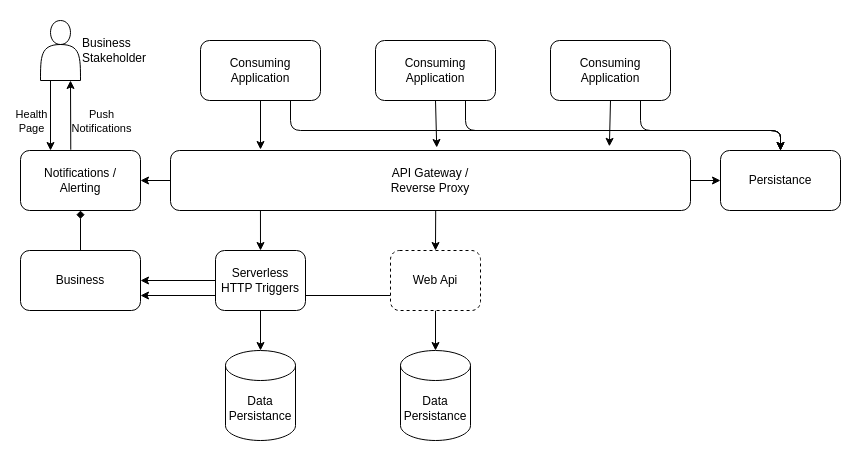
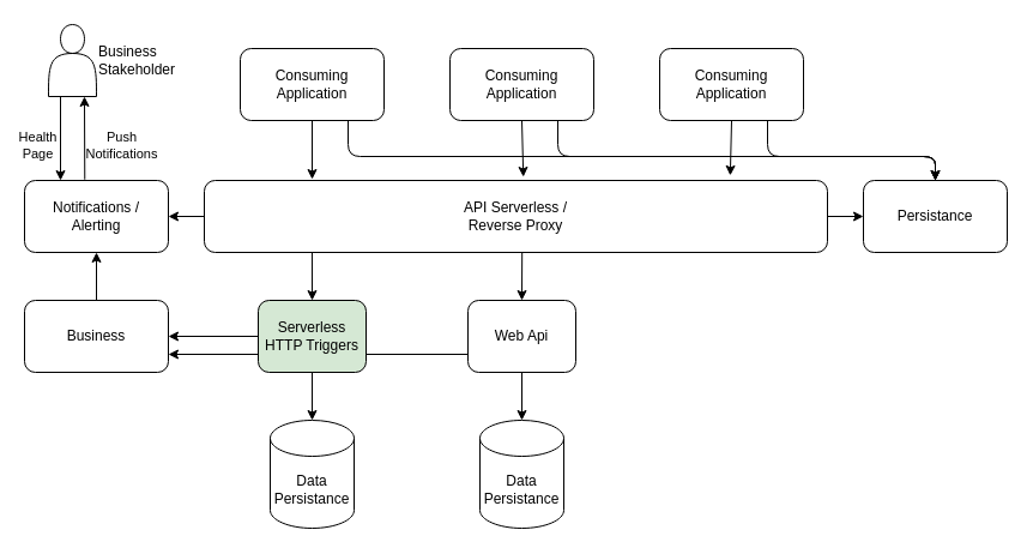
  <mxCell id="0" />
  <mxCell id="1" parent="0" />
  <mxCell id="2" style="edgeStyle=none;rounded=1;jumpStyle=none;html=1;exitX=0;exitY=0.75;exitDx=0;exitDy=0;entryX=1;entryY=0.75;entryDx=0;entryDy=0;" edge="1" parent="1" source="8" target="31"><mxGeometry relative="1" as="geometry" /></mxCell>
  <mxCell id="3" value="Data&lt;br&gt;Persistance" style="shape=cylinder3;whiteSpace=wrap;html=1;boundedLbl=1;backgroundOutline=1;size=15;" vertex="1" parent="1"><mxGeometry x="400" y="350" width="70" height="90" as="geometry" /></mxCell>
  <mxCell id="4" style="edgeStyle=none;rounded=1;jumpStyle=none;html=1;exitX=0;exitY=0.5;exitDx=0;exitDy=0;" edge="1" parent="1" source="6" target="15"><mxGeometry relative="1" as="geometry" /></mxCell>
  <mxCell id="5" style="edgeStyle=none;rounded=1;jumpStyle=none;html=1;exitX=1;exitY=0.5;exitDx=0;exitDy=0;entryX=0;entryY=0.5;entryDx=0;entryDy=0;" edge="1" parent="1" source="6" target="32"><mxGeometry relative="1" as="geometry" /></mxCell>
- <mxCell id="6" value="API Gateway /&lt;br&gt;Reverse Proxy" style="rounded=1;whiteSpace=wrap;html=1;" vertex="1" parent="1"><mxGeometry x="170" y="150" width="520" height="60" as="geometry" /></mxCell>
+ <mxCell id="6" value="API Serverless /&lt;br&gt;Reverse Proxy" style="rounded=1;whiteSpace=wrap;html=1;" vertex="1" parent="1"><mxGeometry x="170" y="150" width="520" height="60" as="geometry" /></mxCell>
  <mxCell id="7" style="edgeStyle=none;jumpStyle=none;html=1;exitX=0.5;exitY=1;exitDx=0;exitDy=0;entryX=0.5;entryY=0;entryDx=0;entryDy=0;entryPerimeter=0;" edge="1" parent="1" source="8" target="3"><mxGeometry relative="1" as="geometry" /></mxCell>
- <mxCell id="8" value="Web Api" style="rounded=1;whiteSpace=wrap;html=1;dashed=1;" vertex="1" parent="1"><mxGeometry x="390" y="250" width="90" height="60" as="geometry" /></mxCell>
+ <mxCell id="8" value="Web Api" style="rounded=1;whiteSpace=wrap;html=1;" vertex="1" parent="1"><mxGeometry x="390" y="250" width="90" height="60" as="geometry" /></mxCell>
  <mxCell id="9" style="edgeStyle=none;rounded=1;jumpStyle=none;html=1;exitX=0.5;exitY=1;exitDx=0;exitDy=0;" edge="1" parent="1" source="11"><mxGeometry relative="1" as="geometry"><mxPoint x="260" y="149" as="targetPoint" /></mxGeometry></mxCell>
  <mxCell id="10" style="edgeStyle=none;rounded=1;jumpStyle=none;html=1;exitX=0.75;exitY=1;exitDx=0;exitDy=0;" edge="1" parent="1" source="11"><mxGeometry relative="1" as="geometry"><mxPoint x="780" y="150" as="targetPoint" /><Array as="points"><mxPoint x="290" y="130" /><mxPoint x="780" y="130" /></Array></mxGeometry></mxCell>
  <mxCell id="11" value="Consuming&lt;br&gt;Application" style="rounded=1;whiteSpace=wrap;html=1;" vertex="1" parent="1"><mxGeometry x="200" y="40" width="120" height="60" as="geometry" /></mxCell>
  <mxCell id="12" style="edgeStyle=none;jumpStyle=none;html=1;entryX=0.5;entryY=0;entryDx=0;entryDy=0;exitX=0.51;exitY=1;exitDx=0;exitDy=0;exitPerimeter=0;" edge="1" parent="1" source="6" target="8"><mxGeometry relative="1" as="geometry"><mxPoint x="338" y="210" as="sourcePoint" /><mxPoint x="350" y="440" as="targetPoint" /></mxGeometry></mxCell>
  <mxCell id="13" style="edgeStyle=none;rounded=1;jumpStyle=none;html=1;entryX=0.75;entryY=1;entryDx=0;entryDy=0;exitX=0.419;exitY=-0.013;exitDx=0;exitDy=0;exitPerimeter=0;" edge="1" parent="1" source="15" target="24"><mxGeometry relative="1" as="geometry"><mxPoint x="70" y="130" as="sourcePoint" /></mxGeometry></mxCell>
  <mxCell id="14" value="Push&lt;br&gt;Notifications" style="edgeLabel;html=1;align=center;verticalAlign=middle;resizable=0;points=[];" vertex="1" connectable="0" parent="13"><mxGeometry x="0.19" relative="1" as="geometry"><mxPoint x="30" y="12" as="offset" /></mxGeometry></mxCell>
  <mxCell id="15" value="Notifications /&lt;br&gt;Alerting" style="rounded=1;whiteSpace=wrap;html=1;" vertex="1" parent="1"><mxGeometry x="20" y="150" width="120" height="60" as="geometry" /></mxCell>
  <mxCell id="16" style="edgeStyle=none;rounded=1;jumpStyle=none;html=1;exitX=0.5;exitY=1;exitDx=0;exitDy=0;entryX=0.512;entryY=-0.05;entryDx=0;entryDy=0;entryPerimeter=0;" edge="1" parent="1" source="18" target="6"><mxGeometry relative="1" as="geometry" /></mxCell>
  <mxCell id="17" style="edgeStyle=none;rounded=1;jumpStyle=none;html=1;exitX=0.75;exitY=1;exitDx=0;exitDy=0;" edge="1" parent="1" source="18"><mxGeometry relative="1" as="geometry"><mxPoint x="780" y="150" as="targetPoint" /><Array as="points"><mxPoint x="465" y="130" /><mxPoint x="780" y="130" /></Array></mxGeometry></mxCell>
  <mxCell id="18" value="Consuming&lt;br&gt;Application" style="rounded=1;whiteSpace=wrap;html=1;" vertex="1" parent="1"><mxGeometry x="375" y="40" width="120" height="60" as="geometry" /></mxCell>
  <mxCell id="19" style="edgeStyle=none;rounded=1;jumpStyle=none;html=1;exitX=0.5;exitY=1;exitDx=0;exitDy=0;entryX=0.844;entryY=-0.069;entryDx=0;entryDy=0;entryPerimeter=0;" edge="1" parent="1" source="21" target="6"><mxGeometry relative="1" as="geometry" /></mxCell>
  <mxCell id="20" style="edgeStyle=none;rounded=1;jumpStyle=none;html=1;exitX=0.75;exitY=1;exitDx=0;exitDy=0;entryX=0.5;entryY=0;entryDx=0;entryDy=0;" edge="1" parent="1" source="21" target="32"><mxGeometry relative="1" as="geometry"><Array as="points"><mxPoint x="640" y="130" /><mxPoint x="780" y="130" /></Array></mxGeometry></mxCell>
  <mxCell id="21" value="Consuming&lt;br&gt;Application" style="rounded=1;whiteSpace=wrap;html=1;" vertex="1" parent="1"><mxGeometry x="550" y="40" width="120" height="60" as="geometry" /></mxCell>
  <mxCell id="22" style="edgeStyle=none;rounded=1;jumpStyle=none;html=1;exitX=0.25;exitY=1;exitDx=0;exitDy=0;entryX=0.25;entryY=0;entryDx=0;entryDy=0;" edge="1" parent="1" source="24" target="15"><mxGeometry relative="1" as="geometry" /></mxCell>
  <mxCell id="23" value="Health&lt;br&gt;Page" style="edgeLabel;html=1;align=center;verticalAlign=middle;resizable=0;points=[];" vertex="1" connectable="0" parent="22"><mxGeometry x="0.319" relative="1" as="geometry"><mxPoint x="-20" y="-6" as="offset" /></mxGeometry></mxCell>
  <mxCell id="24" value="Business&lt;br&gt;Stakeholder" style="shape=actor;whiteSpace=wrap;html=1;verticalAlign=middle;labelPosition=right;verticalLabelPosition=middle;align=left;" vertex="1" parent="1"><mxGeometry x="40" y="20" width="40" height="60" as="geometry" /></mxCell>
  <mxCell id="25" value="" style="edgeStyle=none;rounded=1;jumpStyle=none;html=1;" edge="1" parent="1" source="27" target="28"><mxGeometry relative="1" as="geometry" /></mxCell>
  <mxCell id="26" value="" style="edgeStyle=none;rounded=1;jumpStyle=none;html=1;" edge="1" parent="1" source="27" target="31"><mxGeometry relative="1" as="geometry" /></mxCell>
- <mxCell id="27" value="Serverless HTTP Triggers" style="rounded=1;whiteSpace=wrap;html=1;" vertex="1" parent="1"><mxGeometry x="215" y="250" width="90" height="60" as="geometry" /></mxCell>
+ <mxCell id="27" value="Serverless HTTP Triggers" style="rounded=1;whiteSpace=wrap;html=1;fillColor=#d5e8d4;" vertex="1" parent="1"><mxGeometry x="215" y="250" width="90" height="60" as="geometry" /></mxCell>
  <mxCell id="28" value="Data&lt;br&gt;Persistance" style="shape=cylinder3;whiteSpace=wrap;html=1;boundedLbl=1;backgroundOutline=1;size=15;" vertex="1" parent="1"><mxGeometry x="225" y="350" width="70" height="90" as="geometry" /></mxCell>
  <mxCell id="29" style="edgeStyle=none;jumpStyle=none;html=1;entryX=0.5;entryY=0;entryDx=0;entryDy=0;exitX=0.173;exitY=1;exitDx=0;exitDy=0;exitPerimeter=0;" edge="1" parent="1" source="6" target="27"><mxGeometry relative="1" as="geometry"><mxPoint x="280" y="230" as="sourcePoint" /><mxPoint x="445" y="260" as="targetPoint" /></mxGeometry></mxCell>
- <mxCell id="30" value="" style="edgeStyle=none;rounded=1;jumpStyle=none;html=1;endArrow=diamond;" edge="1" parent="1" source="31" target="15"><mxGeometry relative="1" as="geometry" /></mxCell>
+ <mxCell id="30" value="" style="edgeStyle=none;rounded=1;jumpStyle=none;html=1;" edge="1" parent="1" source="31" target="15"><mxGeometry relative="1" as="geometry" /></mxCell>
  <mxCell id="31" value="Business" style="rounded=1;whiteSpace=wrap;html=1;" vertex="1" parent="1"><mxGeometry x="20" y="250" width="120" height="60" as="geometry" /></mxCell>
  <mxCell id="32" value="Persistance" style="rounded=1;whiteSpace=wrap;html=1;" vertex="1" parent="1"><mxGeometry x="720" y="150" width="120" height="60" as="geometry" /></mxCell>
